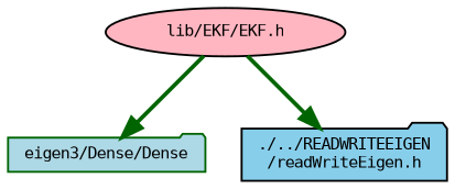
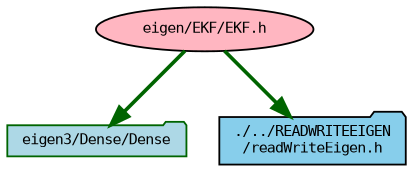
  digraph {
    node [color=black fontname=DejaVuSansMono fontsize=8 shape=folder style=filled]
    edge [color=darkgreen fontname=DejaVuSansMono fontsize=8 labelfontname=DejaVuSansMono labelfontsize=8 style=bold]
-   n1 [fillcolor=lightpink fontcolor=black height=0.2 label="lib/EKF/EKF.h" shape=ellipse width=0.4]
+   n1 [fillcolor=lightpink fontcolor=black height=0.2 label="eigen/EKF/EKF.h" shape=ellipse width=0.4]
    n2 [color=darkgreen fillcolor=lightblue height=0.2 label="eigen3/Dense/Dense" width=0.4]
    n3 [fillcolor=skyblue height=0.2 label="./../READWRITEEIGEN\l/readWriteEigen.h" width=0.4]
    n1 -> n2
    n1 -> n3
  }
